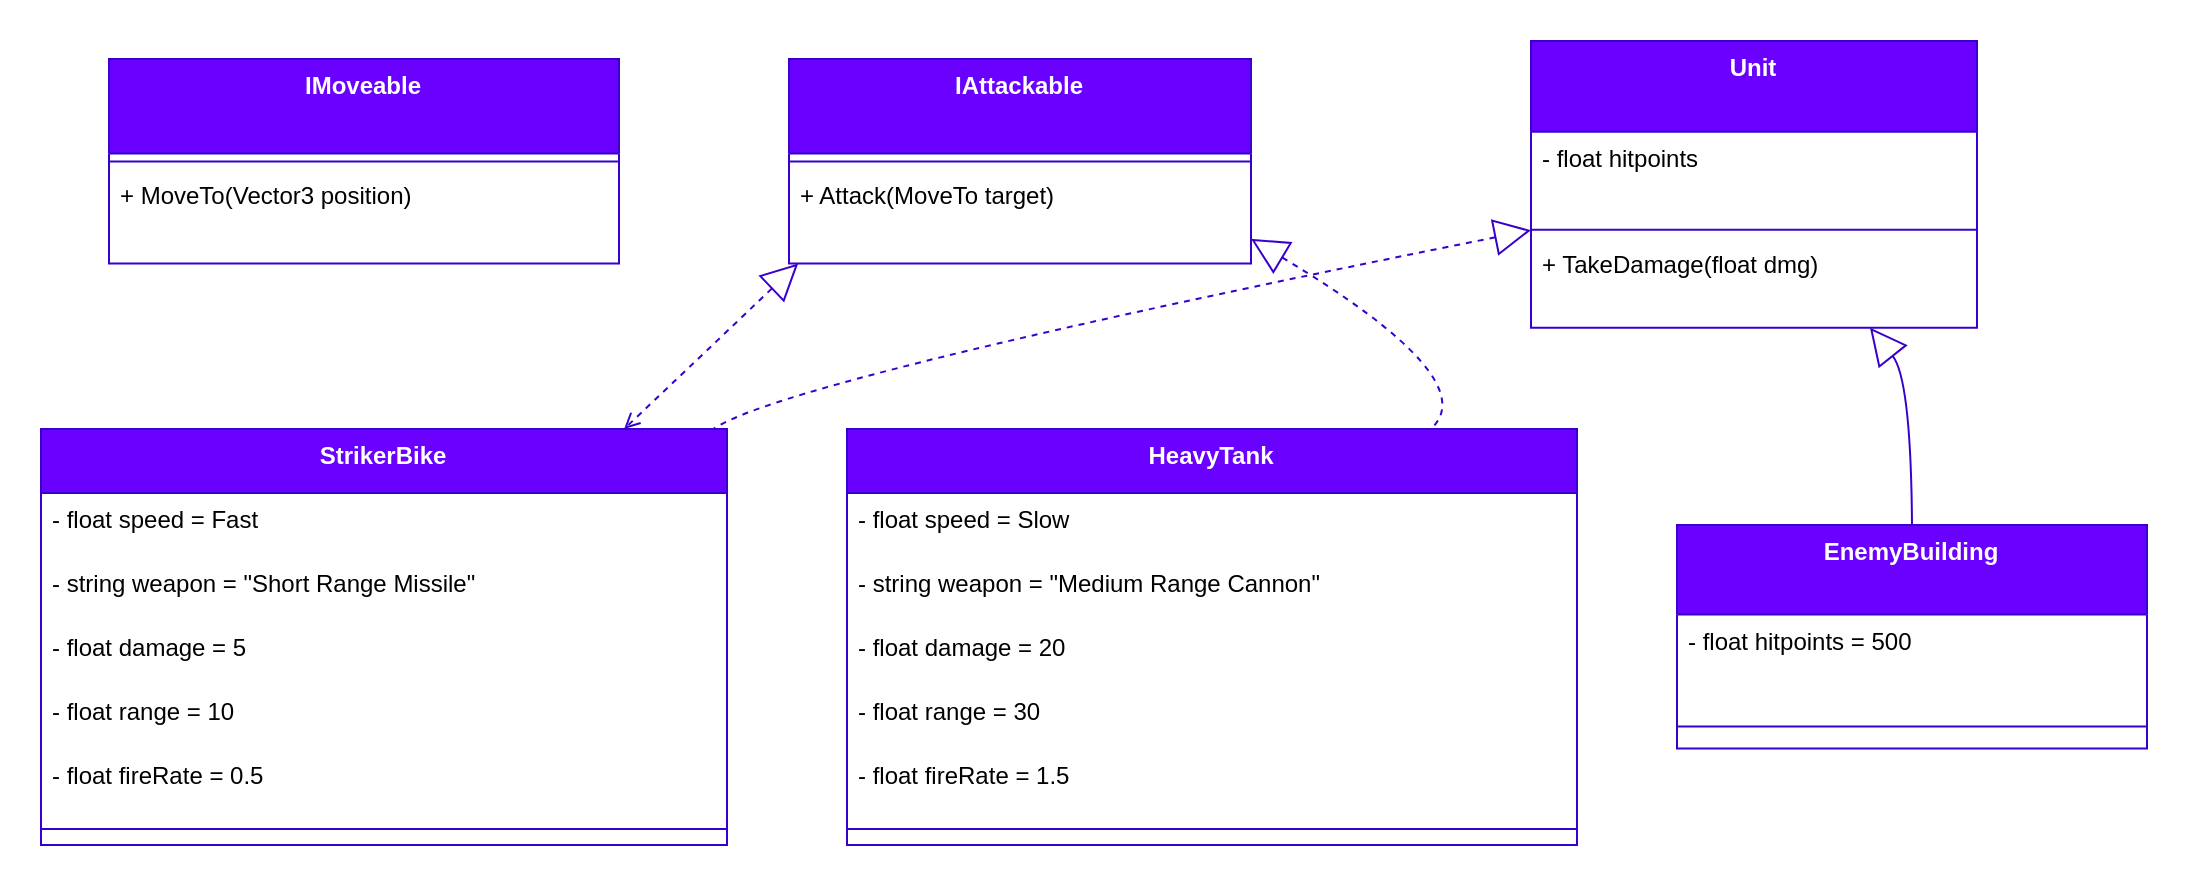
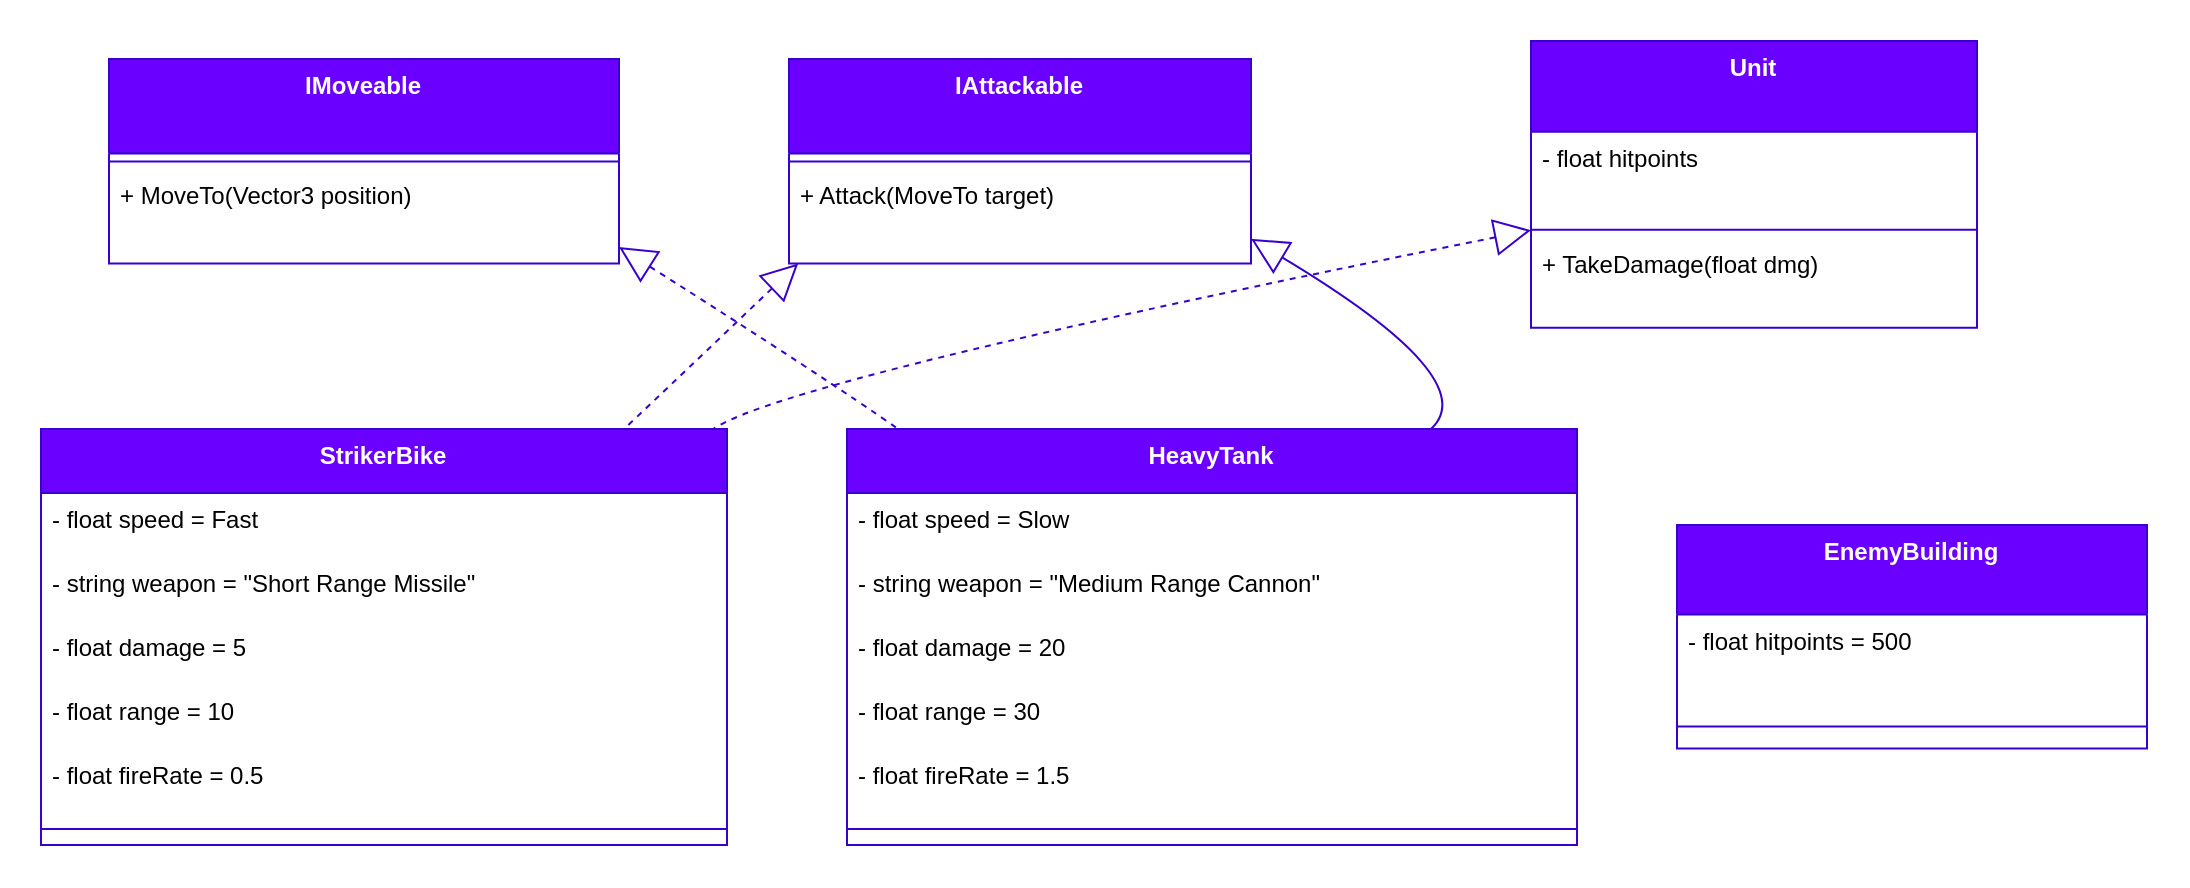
  <mxCell id="0" />
  <mxCell id="1" parent="0" />
  <mxCell id="2" value="Unit" style="swimlane;fontStyle=1;align=center;verticalAlign=top;childLayout=stackLayout;horizontal=1;startSize=45.333;horizontalStack=0;resizeParent=1;resizeParentMax=0;resizeLast=0;collapsible=0;marginBottom=0;fillColor=#6a00ff;fontColor=#ffffff;strokeColor=#3700CC;" vertex="1" parent="1"><mxGeometry x="765" y="20" width="223" height="143.333" as="geometry" /></mxCell>
  <mxCell id="3" value="- float hitpoints" style="text;strokeColor=none;fillColor=none;align=left;verticalAlign=top;spacingLeft=4;spacingRight=4;overflow=hidden;rotatable=0;points=[[0,0.5],[1,0.5]];portConstraint=eastwest;" vertex="1" parent="2"><mxGeometry y="45.333" width="223" height="45" as="geometry" /></mxCell>
  <mxCell id="4" style="line;strokeWidth=1;fillColor=none;align=left;verticalAlign=middle;spacingTop=-1;spacingLeft=3;spacingRight=3;rotatable=0;labelPosition=right;points=[];portConstraint=eastwest;strokeColor=inherit;" vertex="1" parent="2"><mxGeometry y="90.333" width="223" height="8" as="geometry" /></mxCell>
  <mxCell id="5" value="+ TakeDamage(float dmg)" style="text;strokeColor=none;fillColor=none;align=left;verticalAlign=top;spacingLeft=4;spacingRight=4;overflow=hidden;rotatable=0;points=[[0,0.5],[1,0.5]];portConstraint=eastwest;" vertex="1" parent="2"><mxGeometry y="98.333" width="223" height="45" as="geometry" /></mxCell>
  <mxCell id="6" value="IMoveable" style="swimlane;fontStyle=1;align=center;verticalAlign=top;childLayout=stackLayout;horizontal=1;startSize=47.2;horizontalStack=0;resizeParent=1;resizeParentMax=0;resizeLast=0;collapsible=0;marginBottom=0;fillColor=#6a00ff;fontColor=#ffffff;strokeColor=#3700CC;" vertex="1" parent="1"><mxGeometry x="54" y="29" width="255" height="102.2" as="geometry" /></mxCell>
  <mxCell id="7" style="line;strokeWidth=1;fillColor=none;align=left;verticalAlign=middle;spacingTop=-1;spacingLeft=3;spacingRight=3;rotatable=0;labelPosition=right;points=[];portConstraint=eastwest;strokeColor=inherit;" vertex="1" parent="6"><mxGeometry y="47.2" width="255" height="8" as="geometry" /></mxCell>
  <mxCell id="8" value="+ MoveTo(Vector3 position)" style="text;strokeColor=none;fillColor=none;align=left;verticalAlign=top;spacingLeft=4;spacingRight=4;overflow=hidden;rotatable=0;points=[[0,0.5],[1,0.5]];portConstraint=eastwest;" vertex="1" parent="6"><mxGeometry y="55.2" width="255" height="47" as="geometry" /></mxCell>
  <mxCell id="9" value="StrikerBike" style="swimlane;fontStyle=1;align=center;verticalAlign=top;childLayout=stackLayout;horizontal=1;startSize=32;horizontalStack=0;resizeParent=1;resizeParentMax=0;resizeLast=0;collapsible=0;marginBottom=0;fillColor=#6a00ff;fontColor=#ffffff;strokeColor=#3700CC;" vertex="1" parent="1"><mxGeometry x="20" y="214" width="343" height="208" as="geometry" /></mxCell>
  <mxCell id="10" value="- float speed = Fast" style="text;strokeColor=none;fillColor=none;align=left;verticalAlign=top;spacingLeft=4;spacingRight=4;overflow=hidden;rotatable=0;points=[[0,0.5],[1,0.5]];portConstraint=eastwest;" vertex="1" parent="9"><mxGeometry y="32" width="343" height="32" as="geometry" /></mxCell>
  <mxCell id="11" value="- string weapon = &quot;Short Range Missile&quot;" style="text;strokeColor=none;fillColor=none;align=left;verticalAlign=top;spacingLeft=4;spacingRight=4;overflow=hidden;rotatable=0;points=[[0,0.5],[1,0.5]];portConstraint=eastwest;" vertex="1" parent="9"><mxGeometry y="64" width="343" height="32" as="geometry" /></mxCell>
  <mxCell id="12" value="- float damage = 5" style="text;strokeColor=none;fillColor=none;align=left;verticalAlign=top;spacingLeft=4;spacingRight=4;overflow=hidden;rotatable=0;points=[[0,0.5],[1,0.5]];portConstraint=eastwest;" vertex="1" parent="9"><mxGeometry y="96" width="343" height="32" as="geometry" /></mxCell>
  <mxCell id="13" value="- float range = 10" style="text;strokeColor=none;fillColor=none;align=left;verticalAlign=top;spacingLeft=4;spacingRight=4;overflow=hidden;rotatable=0;points=[[0,0.5],[1,0.5]];portConstraint=eastwest;" vertex="1" parent="9"><mxGeometry y="128" width="343" height="32" as="geometry" /></mxCell>
  <mxCell id="14" value="- float fireRate = 0.5" style="text;strokeColor=none;fillColor=none;align=left;verticalAlign=top;spacingLeft=4;spacingRight=4;overflow=hidden;rotatable=0;points=[[0,0.5],[1,0.5]];portConstraint=eastwest;" vertex="1" parent="9"><mxGeometry y="160" width="343" height="32" as="geometry" /></mxCell>
  <mxCell id="15" style="line;strokeWidth=1;fillColor=none;align=left;verticalAlign=middle;spacingTop=-1;spacingLeft=3;spacingRight=3;rotatable=0;labelPosition=right;points=[];portConstraint=eastwest;strokeColor=inherit;" vertex="1" parent="9"><mxGeometry y="192" width="343" height="16" as="geometry" /></mxCell>
  <mxCell id="16" value="HeavyTank" style="swimlane;fontStyle=1;align=center;verticalAlign=top;childLayout=stackLayout;horizontal=1;startSize=32;horizontalStack=0;resizeParent=1;resizeParentMax=0;resizeLast=0;collapsible=0;marginBottom=0;fillColor=#6a00ff;fontColor=#ffffff;strokeColor=#3700CC;" vertex="1" parent="1"><mxGeometry x="423" y="214" width="365" height="208" as="geometry" /></mxCell>
  <mxCell id="17" value="- float speed = Slow" style="text;strokeColor=none;fillColor=none;align=left;verticalAlign=top;spacingLeft=4;spacingRight=4;overflow=hidden;rotatable=0;points=[[0,0.5],[1,0.5]];portConstraint=eastwest;" vertex="1" parent="16"><mxGeometry y="32" width="365" height="32" as="geometry" /></mxCell>
  <mxCell id="18" value="- string weapon = &quot;Medium Range Cannon&quot;" style="text;strokeColor=none;fillColor=none;align=left;verticalAlign=top;spacingLeft=4;spacingRight=4;overflow=hidden;rotatable=0;points=[[0,0.5],[1,0.5]];portConstraint=eastwest;" vertex="1" parent="16"><mxGeometry y="64" width="365" height="32" as="geometry" /></mxCell>
  <mxCell id="19" value="- float damage = 20" style="text;strokeColor=none;fillColor=none;align=left;verticalAlign=top;spacingLeft=4;spacingRight=4;overflow=hidden;rotatable=0;points=[[0,0.5],[1,0.5]];portConstraint=eastwest;" vertex="1" parent="16"><mxGeometry y="96" width="365" height="32" as="geometry" /></mxCell>
  <mxCell id="20" value="- float range = 30" style="text;strokeColor=none;fillColor=none;align=left;verticalAlign=top;spacingLeft=4;spacingRight=4;overflow=hidden;rotatable=0;points=[[0,0.5],[1,0.5]];portConstraint=eastwest;" vertex="1" parent="16"><mxGeometry y="128" width="365" height="32" as="geometry" /></mxCell>
  <mxCell id="21" value="- float fireRate = 1.5" style="text;strokeColor=none;fillColor=none;align=left;verticalAlign=top;spacingLeft=4;spacingRight=4;overflow=hidden;rotatable=0;points=[[0,0.5],[1,0.5]];portConstraint=eastwest;" vertex="1" parent="16"><mxGeometry y="160" width="365" height="32" as="geometry" /></mxCell>
  <mxCell id="22" style="line;strokeWidth=1;fillColor=none;align=left;verticalAlign=middle;spacingTop=-1;spacingLeft=3;spacingRight=3;rotatable=0;labelPosition=right;points=[];portConstraint=eastwest;strokeColor=inherit;" vertex="1" parent="16"><mxGeometry y="192" width="365" height="16" as="geometry" /></mxCell>
  <mxCell id="23" value="IAttackable" style="swimlane;fontStyle=1;align=center;verticalAlign=top;childLayout=stackLayout;horizontal=1;startSize=47.2;horizontalStack=0;resizeParent=1;resizeParentMax=0;resizeLast=0;collapsible=0;marginBottom=0;fillColor=#6a00ff;fontColor=#ffffff;strokeColor=#3700CC;" vertex="1" parent="1"><mxGeometry x="394" y="29" width="231" height="102.2" as="geometry" /></mxCell>
  <mxCell id="24" style="line;strokeWidth=1;fillColor=none;align=left;verticalAlign=middle;spacingTop=-1;spacingLeft=3;spacingRight=3;rotatable=0;labelPosition=right;points=[];portConstraint=eastwest;strokeColor=inherit;" vertex="1" parent="23"><mxGeometry y="47.2" width="231" height="8" as="geometry" /></mxCell>
  <mxCell id="25" value="+ Attack(MoveTo target)" style="text;strokeColor=none;fillColor=none;align=left;verticalAlign=top;spacingLeft=4;spacingRight=4;overflow=hidden;rotatable=0;points=[[0,0.5],[1,0.5]];portConstraint=eastwest;" vertex="1" parent="23"><mxGeometry y="55.2" width="231" height="47" as="geometry" /></mxCell>
  <mxCell id="26" value="EnemyBuilding" style="swimlane;fontStyle=1;align=center;verticalAlign=top;childLayout=stackLayout;horizontal=1;startSize=44.8;horizontalStack=0;resizeParent=1;resizeParentMax=0;resizeLast=0;collapsible=0;marginBottom=0;fillColor=#6a00ff;fontColor=#ffffff;strokeColor=#3700CC;" vertex="1" parent="1"><mxGeometry x="838" y="262" width="235" height="111.8" as="geometry" /></mxCell>
  <mxCell id="27" value="- float hitpoints = 500" style="text;strokeColor=none;fillColor=none;align=left;verticalAlign=top;spacingLeft=4;spacingRight=4;overflow=hidden;rotatable=0;points=[[0,0.5],[1,0.5]];portConstraint=eastwest;" vertex="1" parent="26"><mxGeometry y="44.8" width="235" height="45" as="geometry" /></mxCell>
  <mxCell id="28" style="line;strokeWidth=1;fillColor=none;align=left;verticalAlign=middle;spacingTop=-1;spacingLeft=3;spacingRight=3;rotatable=0;labelPosition=right;points=[];portConstraint=eastwest;strokeColor=inherit;" vertex="1" parent="26"><mxGeometry y="89.8" width="235" height="22" as="geometry" /></mxCell>
- <mxCell id="30" value="" style="curved=1;dashed=1;startArrow=block;startSize=16;startFill=0;endArrow=open;exitX=0.02;exitY=1;entryX=0.85;entryY=0;rounded=0;fillColor=#6a00ff;strokeColor=#3700CC;" edge="1" parent="1" source="23" target="9"><mxGeometry relative="1" as="geometry"><Array as="points"><mxPoint x="338" y="189" /></Array></mxGeometry></mxCell>
- <mxCell id="31" value="" style="curved=1;dashed=1;startArrow=block;startSize=16;startFill=0;endArrow=none;exitX=1;exitY=0.88;entryX=0.8;entryY=0;rounded=0;fillColor=#6a00ff;strokeColor=#3700CC;" edge="1" parent="1" source="23" target="16"><mxGeometry relative="1" as="geometry"><Array as="points"><mxPoint x="742" y="189" /></Array></mxGeometry></mxCell>
+ <mxCell id="29" value="" style="curved=1;dashed=1;startArrow=block;startSize=16;startFill=0;endArrow=none;exitX=1;exitY=0.92;entryX=0.07;entryY=0;rounded=0;fillColor=#6a00ff;strokeColor=#3700CC;" edge="1" parent="1" source="6" target="16"><mxGeometry relative="1" as="geometry"><Array as="points"><mxPoint x="413" y="189" /></Array></mxGeometry></mxCell>
+ <mxCell id="30" value="" style="curved=1;dashed=1;startArrow=block;startSize=16;startFill=0;endArrow=none;exitX=0.02;exitY=1;entryX=0.85;entryY=0;rounded=0;fillColor=#6a00ff;strokeColor=#3700CC;" edge="1" parent="1" source="23" target="9"><mxGeometry relative="1" as="geometry"><Array as="points"><mxPoint x="338" y="189" /></Array></mxGeometry></mxCell>
+ <mxCell id="31" value="" style="curved=1;dashed=0;startArrow=block;startSize=16;startFill=0;endArrow=none;exitX=1;exitY=0.88;entryX=0.8;entryY=0;rounded=0;fillColor=#6a00ff;strokeColor=#3700CC;" edge="1" parent="1" source="23" target="16"><mxGeometry relative="1" as="geometry"><Array as="points"><mxPoint x="742" y="189" /></Array></mxGeometry></mxCell>
  <mxCell id="32" value="" style="curved=1;startArrow=block;startSize=16;startFill=0;endArrow=none;exitX=0;exitY=0.66;entryX=0.98;entryY=0;rounded=0;fillColor=#6a00ff;strokeColor=#3700CC;dashed=1;" edge="1" parent="1" source="2" target="9"><mxGeometry relative="1" as="geometry"><Array as="points"><mxPoint x="393" y="189" /></Array></mxGeometry></mxCell>
- <mxCell id="33" value="" style="curved=1;startArrow=block;startSize=16;startFill=0;endArrow=none;exitX=0.76;exitY=1;entryX=0.5;entryY=0;rounded=0;fillColor=#6a00ff;strokeColor=#3700CC;" edge="1" parent="1" source="2" target="26"><mxGeometry relative="1" as="geometry"><Array as="points"><mxPoint x="955" y="189" /></Array></mxGeometry></mxCell>
